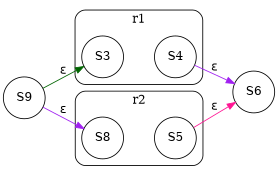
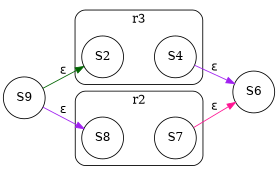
  digraph {
    rankdir=LR
    node [shape=circle]
-   S2 [width=0.4 label=S3]
+   S2 [width=0.4]
    S4 [width=0.4]
    n3 [label=S8 width=0.4]
-   S5 [width=0.4]
+   S5 [width=0.4 label=S7]
    S6 [width=0.4]
    n6 [label=S9 width=0.4]
    subgraph cluster_1 {
-     label=r1
+     label=r3
      style=rounded
      S2
      S4
    }
    subgraph cluster_2 {
      label=r2
      style=rounded
      n3
      S5
    }
    S2 -> S4 [style=invis]
    S4 -> S6 [color=purple label=<&epsilon;>]
    n3 -> S5 [style=invis]
    S5 -> S6 [color=deeppink label=<&epsilon;>]
    n6 -> S2 [color=darkgreen label=<&epsilon;>]
    n6 -> n3 [color=purple label=<&epsilon;>]
  }
